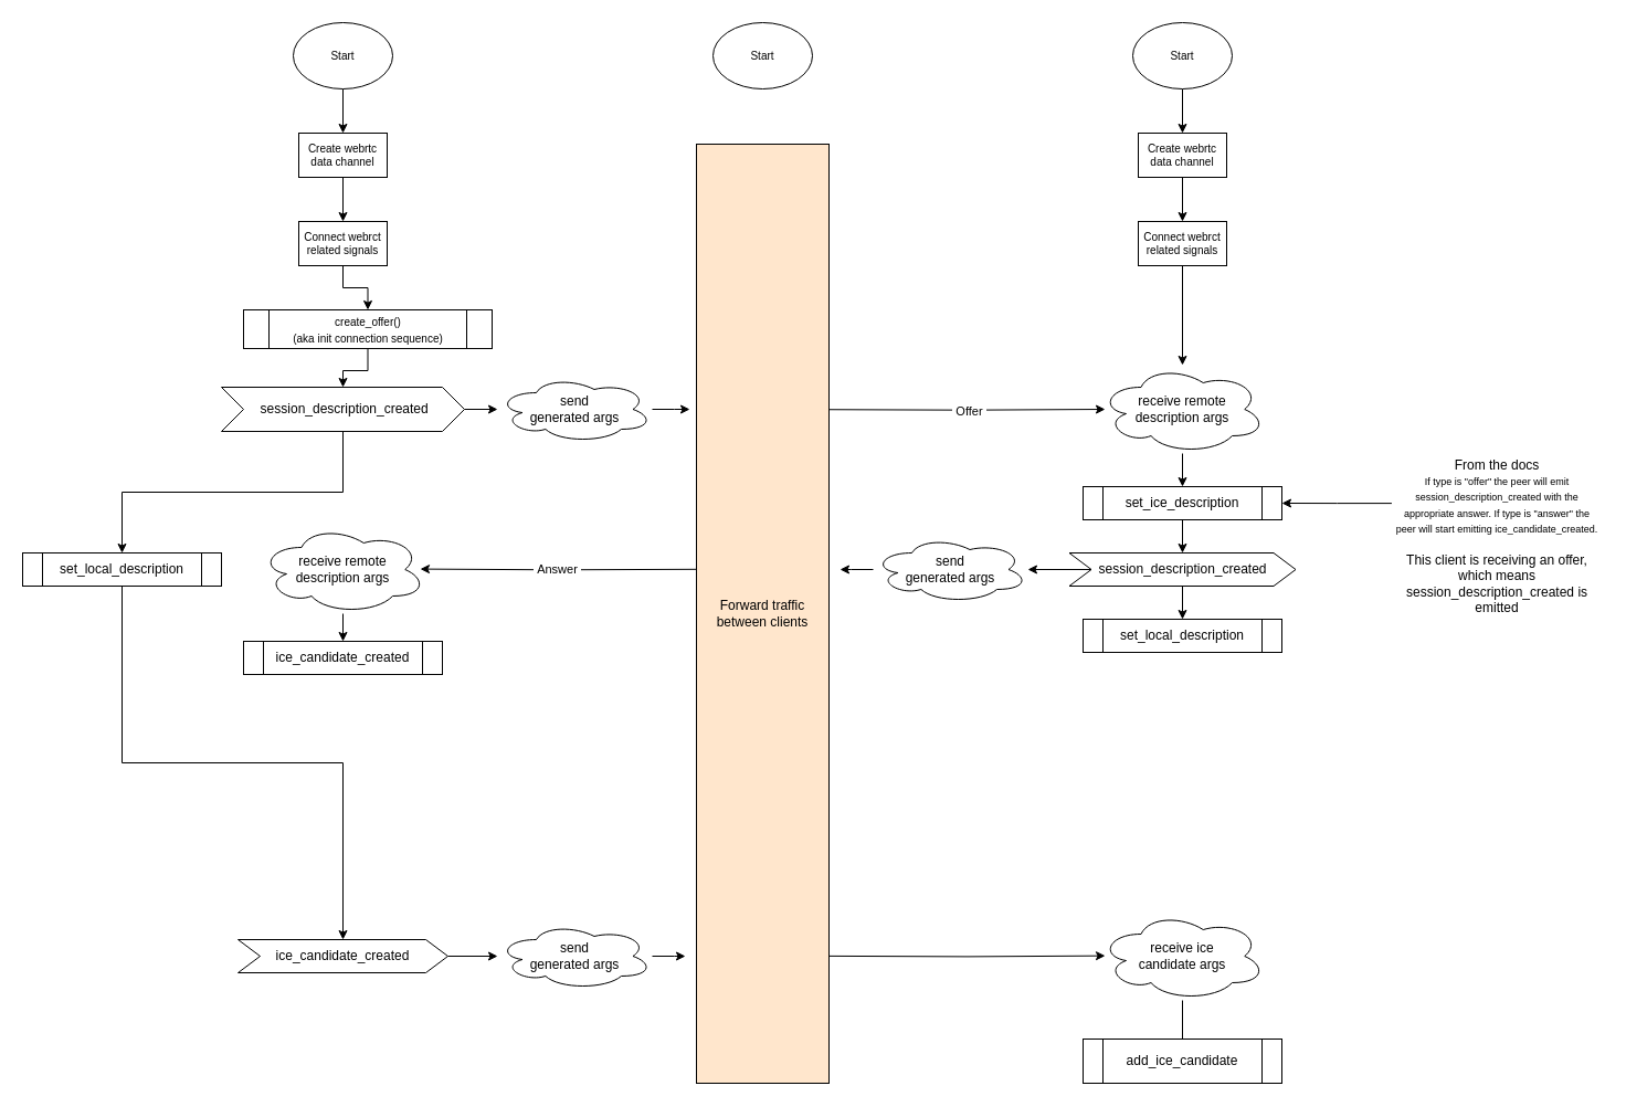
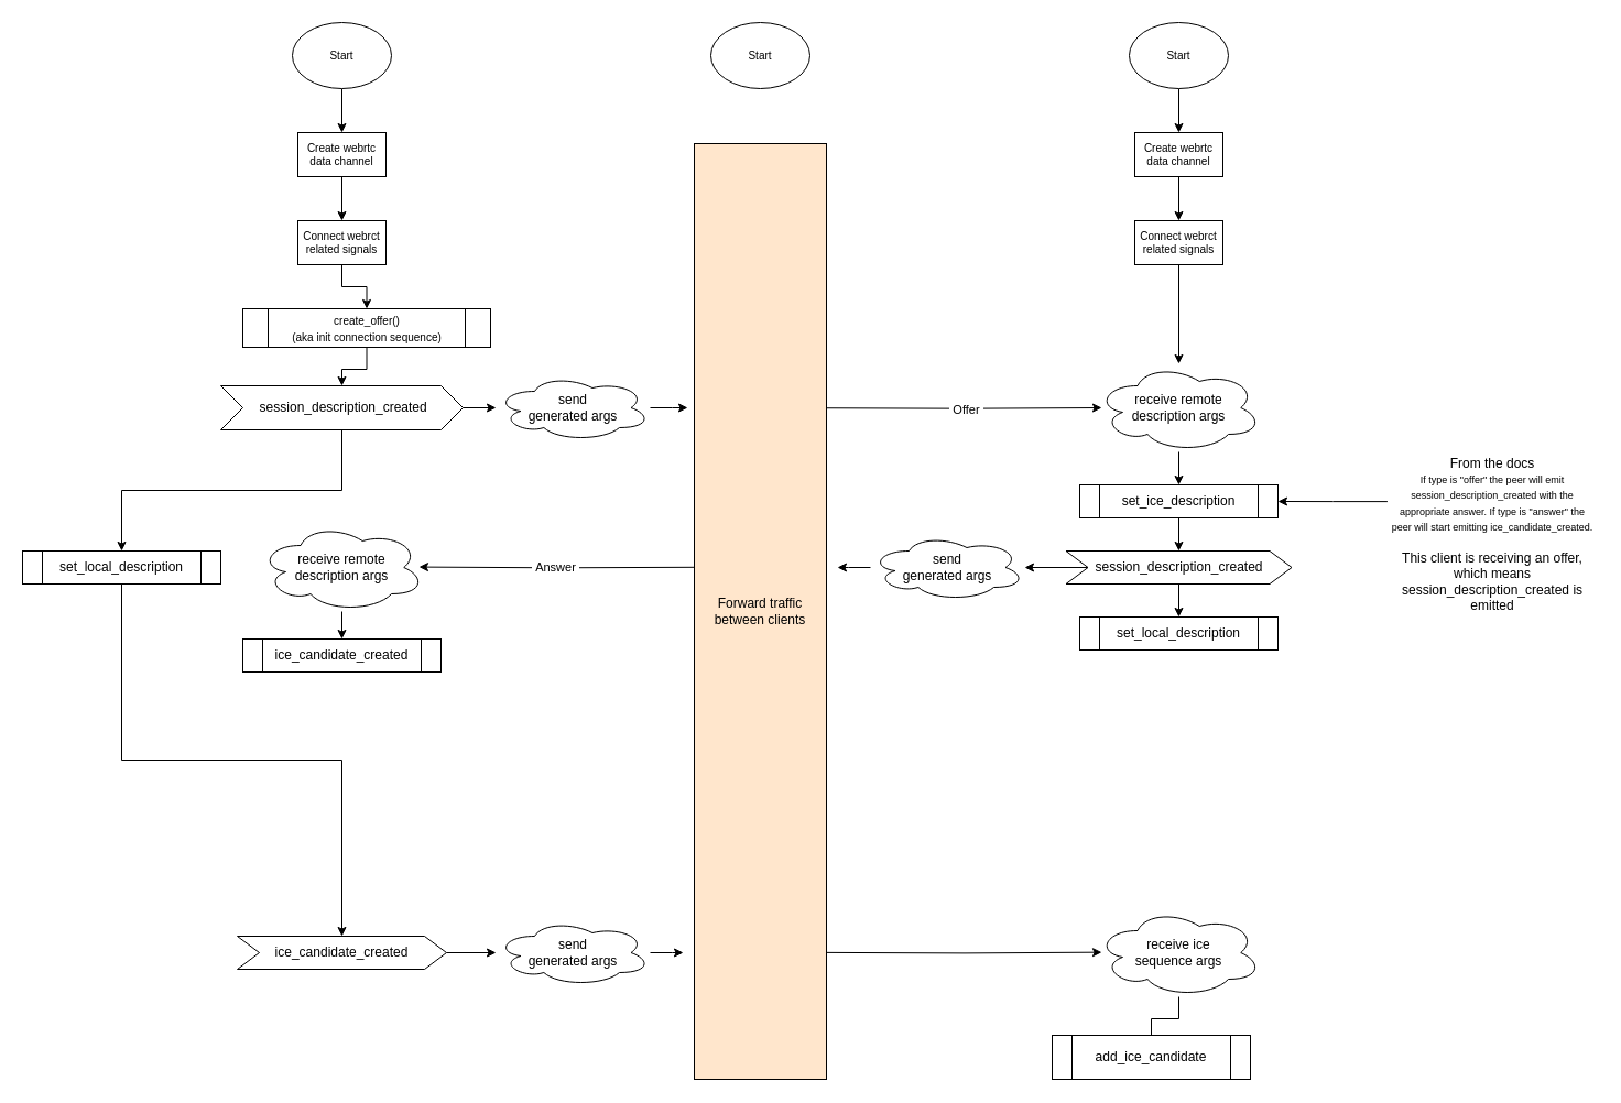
  <mxCell id="0" />
  <mxCell id="1" parent="0" />
  <mxCell id="2" value="&lt;font&gt;Start&lt;/font&gt;" style="ellipse;whiteSpace=wrap;html=1;fontSize=10;" vertex="1" parent="1"><mxGeometry x="645" y="20" width="90" height="60" as="geometry" /></mxCell>
  <mxCell id="3" value="" style="edgeStyle=orthogonalEdgeStyle;rounded=0;orthogonalLoop=1;jettySize=auto;html=1;fontSize=10;" edge="1" parent="1" source="4" target="10"><mxGeometry relative="1" as="geometry" /></mxCell>
  <mxCell id="4" value="&lt;font&gt;Start&lt;/font&gt;" style="ellipse;whiteSpace=wrap;html=1;fontSize=10;" vertex="1" parent="1"><mxGeometry x="1025" y="20" width="90" height="60" as="geometry" /></mxCell>
  <mxCell id="5" value="" style="edgeStyle=orthogonalEdgeStyle;rounded=0;orthogonalLoop=1;jettySize=auto;html=1;fontSize=10;" edge="1" parent="1" source="6" target="8"><mxGeometry relative="1" as="geometry" /></mxCell>
  <mxCell id="6" value="&lt;font&gt;Start&lt;/font&gt;" style="ellipse;whiteSpace=wrap;html=1;fontSize=10;" vertex="1" parent="1"><mxGeometry x="265" y="20" width="90" height="60" as="geometry" /></mxCell>
  <mxCell id="7" value="" style="edgeStyle=orthogonalEdgeStyle;rounded=0;orthogonalLoop=1;jettySize=auto;html=1;fontSize=10;" edge="1" parent="1" source="8" target="12"><mxGeometry relative="1" as="geometry" /></mxCell>
  <mxCell id="8" value="Create webrtc data channel" style="rounded=0;whiteSpace=wrap;html=1;fontSize=10;" vertex="1" parent="1"><mxGeometry x="270" y="120" width="80" height="40" as="geometry" /></mxCell>
  <mxCell id="9" value="" style="edgeStyle=orthogonalEdgeStyle;rounded=0;orthogonalLoop=1;jettySize=auto;html=1;fontSize=10;" edge="1" parent="1" source="10" target="14"><mxGeometry relative="1" as="geometry" /></mxCell>
  <mxCell id="10" value="Create webrtc data channel" style="rounded=0;whiteSpace=wrap;html=1;fontSize=10;" vertex="1" parent="1"><mxGeometry x="1030" y="120" width="80" height="40" as="geometry" /></mxCell>
  <mxCell id="11" value="" style="edgeStyle=orthogonalEdgeStyle;rounded=0;orthogonalLoop=1;jettySize=auto;html=1;" edge="1" parent="1" source="12" target="19"><mxGeometry relative="1" as="geometry" /></mxCell>
  <mxCell id="12" value="Connect webrct related signals" style="rounded=0;whiteSpace=wrap;html=1;fontSize=10;" vertex="1" parent="1"><mxGeometry x="270" y="200" width="80" height="40" as="geometry" /></mxCell>
  <mxCell id="13" value="" style="edgeStyle=orthogonalEdgeStyle;rounded=0;orthogonalLoop=1;jettySize=auto;html=1;" edge="1" parent="1" source="14" target="26"><mxGeometry relative="1" as="geometry" /></mxCell>
  <mxCell id="14" value="Connect webrct related signals" style="rounded=0;whiteSpace=wrap;html=1;fontSize=10;" vertex="1" parent="1"><mxGeometry x="1030" y="200" width="80" height="40" as="geometry" /></mxCell>
  <mxCell id="15" value="" style="edgeStyle=orthogonalEdgeStyle;rounded=0;orthogonalLoop=1;jettySize=auto;html=1;" edge="1" parent="1" source="17" target="24"><mxGeometry relative="1" as="geometry" /></mxCell>
  <mxCell id="16" value="" style="edgeStyle=orthogonalEdgeStyle;rounded=0;orthogonalLoop=1;jettySize=auto;html=1;" edge="1" parent="1" source="17" target="44"><mxGeometry relative="1" as="geometry" /></mxCell>
  <mxCell id="17" value="&amp;nbsp;session_description_created" style="shape=step;perimeter=stepPerimeter;whiteSpace=wrap;html=1;fixedSize=1;" vertex="1" parent="1"><mxGeometry x="200" y="350" width="220" height="40" as="geometry" /></mxCell>
  <mxCell id="18" value="" style="edgeStyle=orthogonalEdgeStyle;rounded=0;orthogonalLoop=1;jettySize=auto;html=1;" edge="1" parent="1" source="19" target="17"><mxGeometry relative="1" as="geometry" /></mxCell>
  <mxCell id="19" value="&lt;span style=&quot;font-size: 10px;&quot;&gt;create_offer()&lt;/span&gt;&lt;div&gt;&lt;span style=&quot;font-size: 10px;&quot;&gt;(aka init connection sequence)&lt;/span&gt;&lt;/div&gt;" style="shape=process;whiteSpace=wrap;html=1;backgroundOutline=1;" vertex="1" parent="1"><mxGeometry x="220" y="280" width="225" height="35" as="geometry" /></mxCell>
  <mxCell id="20" value="" style="edgeStyle=orthogonalEdgeStyle;rounded=0;orthogonalLoop=1;jettySize=auto;html=1;" edge="1" parent="1" source="21" target="40"><mxGeometry relative="1" as="geometry" /></mxCell>
  <mxCell id="21" value="set_ice_description" style="shape=process;whiteSpace=wrap;html=1;backgroundOutline=1;" vertex="1" parent="1"><mxGeometry x="980" y="440" width="180" height="30" as="geometry" /></mxCell>
  <mxCell id="22" value="set_local_description" style="shape=process;whiteSpace=wrap;html=1;backgroundOutline=1;" vertex="1" parent="1"><mxGeometry x="980" y="560" width="180" height="30" as="geometry" /></mxCell>
  <mxCell id="23" value="Forward traffic between clients" style="rounded=0;whiteSpace=wrap;html=1;fillColor=#ffe6cc;" vertex="1" parent="1"><mxGeometry x="630" y="130" width="120" height="850" as="geometry" /></mxCell>
  <mxCell id="24" value="send&lt;div&gt;&lt;span style=&quot;background-color: initial;&quot;&gt;generated&amp;nbsp;&lt;/span&gt;&lt;span style=&quot;background-color: initial;&quot;&gt;args&lt;/span&gt;&lt;/div&gt;" style="ellipse;shape=cloud;whiteSpace=wrap;html=1;" vertex="1" parent="1"><mxGeometry x="450" y="340" width="140" height="60" as="geometry" /></mxCell>
  <mxCell id="25" value="" style="edgeStyle=orthogonalEdgeStyle;rounded=0;orthogonalLoop=1;jettySize=auto;html=1;" edge="1" parent="1" source="26" target="21"><mxGeometry relative="1" as="geometry" /></mxCell>
  <mxCell id="26" value="receive&amp;nbsp;&lt;span style=&quot;background-color: initial;&quot;&gt;remote&lt;/span&gt;&lt;div&gt;&lt;div&gt;description args&lt;/div&gt;&lt;/div&gt;" style="ellipse;shape=cloud;whiteSpace=wrap;html=1;" vertex="1" parent="1"><mxGeometry x="995" y="330" width="150" height="80" as="geometry" /></mxCell>
  <mxCell id="27" value="" style="edgeStyle=orthogonalEdgeStyle;rounded=0;orthogonalLoop=1;jettySize=auto;html=1;" edge="1" parent="1" source="28" target="33"><mxGeometry relative="1" as="geometry" /></mxCell>
  <mxCell id="28" value="ice_candidate_created" style="shape=step;perimeter=stepPerimeter;whiteSpace=wrap;html=1;fixedSize=1;" vertex="1" parent="1"><mxGeometry x="215" y="850" width="190" height="30" as="geometry" /></mxCell>
  <mxCell id="29" style="edgeStyle=orthogonalEdgeStyle;rounded=0;orthogonalLoop=1;jettySize=auto;html=1;" edge="1" parent="1" source="24"><mxGeometry relative="1" as="geometry"><mxPoint x="624" y="370" as="targetPoint" /></mxGeometry></mxCell>
  <mxCell id="30" style="edgeStyle=orthogonalEdgeStyle;rounded=0;orthogonalLoop=1;jettySize=auto;html=1;" edge="1" parent="1"><mxGeometry relative="1" as="geometry"><mxPoint x="750" y="370.24" as="sourcePoint" /><mxPoint x="1000" y="370" as="targetPoint" /></mxGeometry></mxCell>
  <mxCell id="31" value="&amp;nbsp;Offer&amp;nbsp;" style="edgeLabel;html=1;align=center;verticalAlign=middle;resizable=0;points=[];" vertex="1" connectable="0" parent="30"><mxGeometry x="0.013" y="-1" relative="1" as="geometry"><mxPoint as="offset" /></mxGeometry></mxCell>
- <mxCell id="32" value="&lt;font&gt;add_ice_candidate&lt;/font&gt;" style="shape=process;whiteSpace=wrap;html=1;backgroundOutline=1;" vertex="1" parent="1"><mxGeometry x="980" y="940" width="180" height="40" as="geometry" /></mxCell>
+ <mxCell id="32" value="&lt;font&gt;add_ice_candidate&lt;/font&gt;" style="shape=process;whiteSpace=wrap;html=1;backgroundOutline=1;" vertex="1" parent="1"><mxGeometry x="955" y="940" width="180" height="40" as="geometry" /></mxCell>
  <mxCell id="33" value="send&lt;div&gt;generated args&lt;/div&gt;" style="ellipse;shape=cloud;whiteSpace=wrap;html=1;" vertex="1" parent="1"><mxGeometry x="450" y="835" width="140" height="60" as="geometry" /></mxCell>
  <mxCell id="34" style="edgeStyle=orthogonalEdgeStyle;rounded=0;orthogonalLoop=1;jettySize=auto;html=1;" edge="1" parent="1" source="33"><mxGeometry relative="1" as="geometry"><mxPoint x="620" y="865" as="targetPoint" /></mxGeometry></mxCell>
  <mxCell id="35" value="" style="edgeStyle=orthogonalEdgeStyle;rounded=0;orthogonalLoop=1;jettySize=auto;html=1;endArrow=none;" edge="1" parent="1" source="36" target="32"><mxGeometry relative="1" as="geometry" /></mxCell>
- <mxCell id="36" value="receive&amp;nbsp;&lt;span style=&quot;background-color: initial;&quot;&gt;ice&lt;/span&gt;&lt;div&gt;&lt;div&gt;candidate args&lt;/div&gt;&lt;/div&gt;" style="ellipse;shape=cloud;whiteSpace=wrap;html=1;" vertex="1" parent="1"><mxGeometry x="995" y="825" width="150" height="80" as="geometry" /></mxCell>
+ <mxCell id="36" value="receive&amp;nbsp;&lt;span style=&quot;background-color: initial;&quot;&gt;ice&lt;/span&gt;&lt;div&gt;&lt;div&gt;sequence args&lt;/div&gt;&lt;/div&gt;" style="ellipse;shape=cloud;whiteSpace=wrap;html=1;" vertex="1" parent="1"><mxGeometry x="995" y="825" width="150" height="80" as="geometry" /></mxCell>
  <mxCell id="37" style="edgeStyle=orthogonalEdgeStyle;rounded=0;orthogonalLoop=1;jettySize=auto;html=1;" edge="1" parent="1"><mxGeometry relative="1" as="geometry"><mxPoint x="750" y="864.88" as="sourcePoint" /><mxPoint x="1000" y="864.64" as="targetPoint" /></mxGeometry></mxCell>
  <mxCell id="38" value="" style="edgeStyle=orthogonalEdgeStyle;rounded=0;orthogonalLoop=1;jettySize=auto;html=1;" edge="1" parent="1" source="40" target="22"><mxGeometry relative="1" as="geometry" /></mxCell>
  <mxCell id="39" value="" style="edgeStyle=orthogonalEdgeStyle;rounded=0;orthogonalLoop=1;jettySize=auto;html=1;" edge="1" parent="1" source="40" target="46"><mxGeometry relative="1" as="geometry" /></mxCell>
  <mxCell id="40" value="session_description_created" style="shape=step;perimeter=stepPerimeter;whiteSpace=wrap;html=1;fixedSize=1;" vertex="1" parent="1"><mxGeometry x="967.5" y="500" width="205" height="30" as="geometry" /></mxCell>
  <mxCell id="41" style="edgeStyle=orthogonalEdgeStyle;rounded=0;orthogonalLoop=1;jettySize=auto;html=1;entryX=1;entryY=0.5;entryDx=0;entryDy=0;exitX=-0.003;exitY=0.27;exitDx=0;exitDy=0;exitPerimeter=0;" edge="1" parent="1" source="42" target="21"><mxGeometry relative="1" as="geometry" /></mxCell>
  <mxCell id="42" value="&lt;div&gt;&lt;font&gt;From the docs&lt;/font&gt;&lt;/div&gt;&lt;div&gt;&lt;font style=&quot;font-size: 9px;&quot;&gt;If type is &quot;offer&quot; the peer will emit session_description_created with the appropriate answer.&amp;nbsp;&lt;/font&gt;&lt;span style=&quot;font-size: 9px; background-color: initial;&quot;&gt;If type is &quot;answer&quot; the peer will start emitting ice_candidate_created.&lt;/span&gt;&lt;/div&gt;&lt;div&gt;&lt;span style=&quot;font-size: 9px; background-color: initial;&quot;&gt;&lt;br&gt;&lt;/span&gt;&lt;/div&gt;&lt;div&gt;&lt;font&gt;This client is receiving an offer, which means&lt;/font&gt;&lt;/div&gt;&lt;div&gt;&lt;font&gt;&lt;span style=&quot;background-color: initial;&quot;&gt;session_description_created&lt;/span&gt;&lt;span style=&quot;background-color: initial;&quot;&gt;&amp;nbsp;is emitted&lt;/span&gt;&lt;/font&gt;&lt;/div&gt;" style="text;html=1;align=center;verticalAlign=middle;whiteSpace=wrap;rounded=0;" vertex="1" parent="1"><mxGeometry x="1260" y="420" width="190" height="130" as="geometry" /></mxCell>
  <mxCell id="43" style="edgeStyle=orthogonalEdgeStyle;rounded=0;orthogonalLoop=1;jettySize=auto;html=1;entryX=0.5;entryY=0;entryDx=0;entryDy=0;exitX=0.5;exitY=1;exitDx=0;exitDy=0;" edge="1" parent="1" source="44" target="28"><mxGeometry relative="1" as="geometry" /></mxCell>
  <mxCell id="44" value="set_local_description" style="shape=process;whiteSpace=wrap;html=1;backgroundOutline=1;" vertex="1" parent="1"><mxGeometry x="20" y="500" width="180" height="30" as="geometry" /></mxCell>
  <mxCell id="45" value="" style="edgeStyle=orthogonalEdgeStyle;rounded=0;orthogonalLoop=1;jettySize=auto;html=1;" edge="1" parent="1" source="46"><mxGeometry relative="1" as="geometry"><mxPoint x="760" y="515" as="targetPoint" /></mxGeometry></mxCell>
  <mxCell id="46" value="send&lt;div&gt;&lt;span style=&quot;background-color: initial;&quot;&gt;generated&amp;nbsp;&lt;/span&gt;&lt;span style=&quot;background-color: initial;&quot;&gt;args&lt;/span&gt;&lt;/div&gt;" style="ellipse;shape=cloud;whiteSpace=wrap;html=1;" vertex="1" parent="1"><mxGeometry x="790" y="485" width="140" height="60" as="geometry" /></mxCell>
  <mxCell id="47" style="edgeStyle=orthogonalEdgeStyle;rounded=0;orthogonalLoop=1;jettySize=auto;html=1;" edge="1" parent="1"><mxGeometry relative="1" as="geometry"><mxPoint x="630" y="514.81" as="sourcePoint" /><mxPoint x="380" y="514.57" as="targetPoint" /></mxGeometry></mxCell>
  <mxCell id="48" value="&amp;nbsp;Answer&amp;nbsp;" style="edgeLabel;html=1;align=center;verticalAlign=middle;resizable=0;points=[];" vertex="1" connectable="0" parent="47"><mxGeometry x="0.013" y="-1" relative="1" as="geometry"><mxPoint as="offset" /></mxGeometry></mxCell>
  <mxCell id="49" value="" style="edgeStyle=orthogonalEdgeStyle;rounded=0;orthogonalLoop=1;jettySize=auto;html=1;" edge="1" parent="1" source="50" target="51"><mxGeometry relative="1" as="geometry" /></mxCell>
  <mxCell id="50" value="receive&amp;nbsp;&lt;span style=&quot;background-color: initial;&quot;&gt;remote&lt;/span&gt;&lt;div&gt;&lt;div&gt;description args&lt;/div&gt;&lt;/div&gt;" style="ellipse;shape=cloud;whiteSpace=wrap;html=1;" vertex="1" parent="1"><mxGeometry x="235" y="475" width="150" height="80" as="geometry" /></mxCell>
  <mxCell id="51" value="ice_candidate_created" style="shape=process;whiteSpace=wrap;html=1;backgroundOutline=1;" vertex="1" parent="1"><mxGeometry x="220" y="580" width="180" height="30" as="geometry" /></mxCell>
